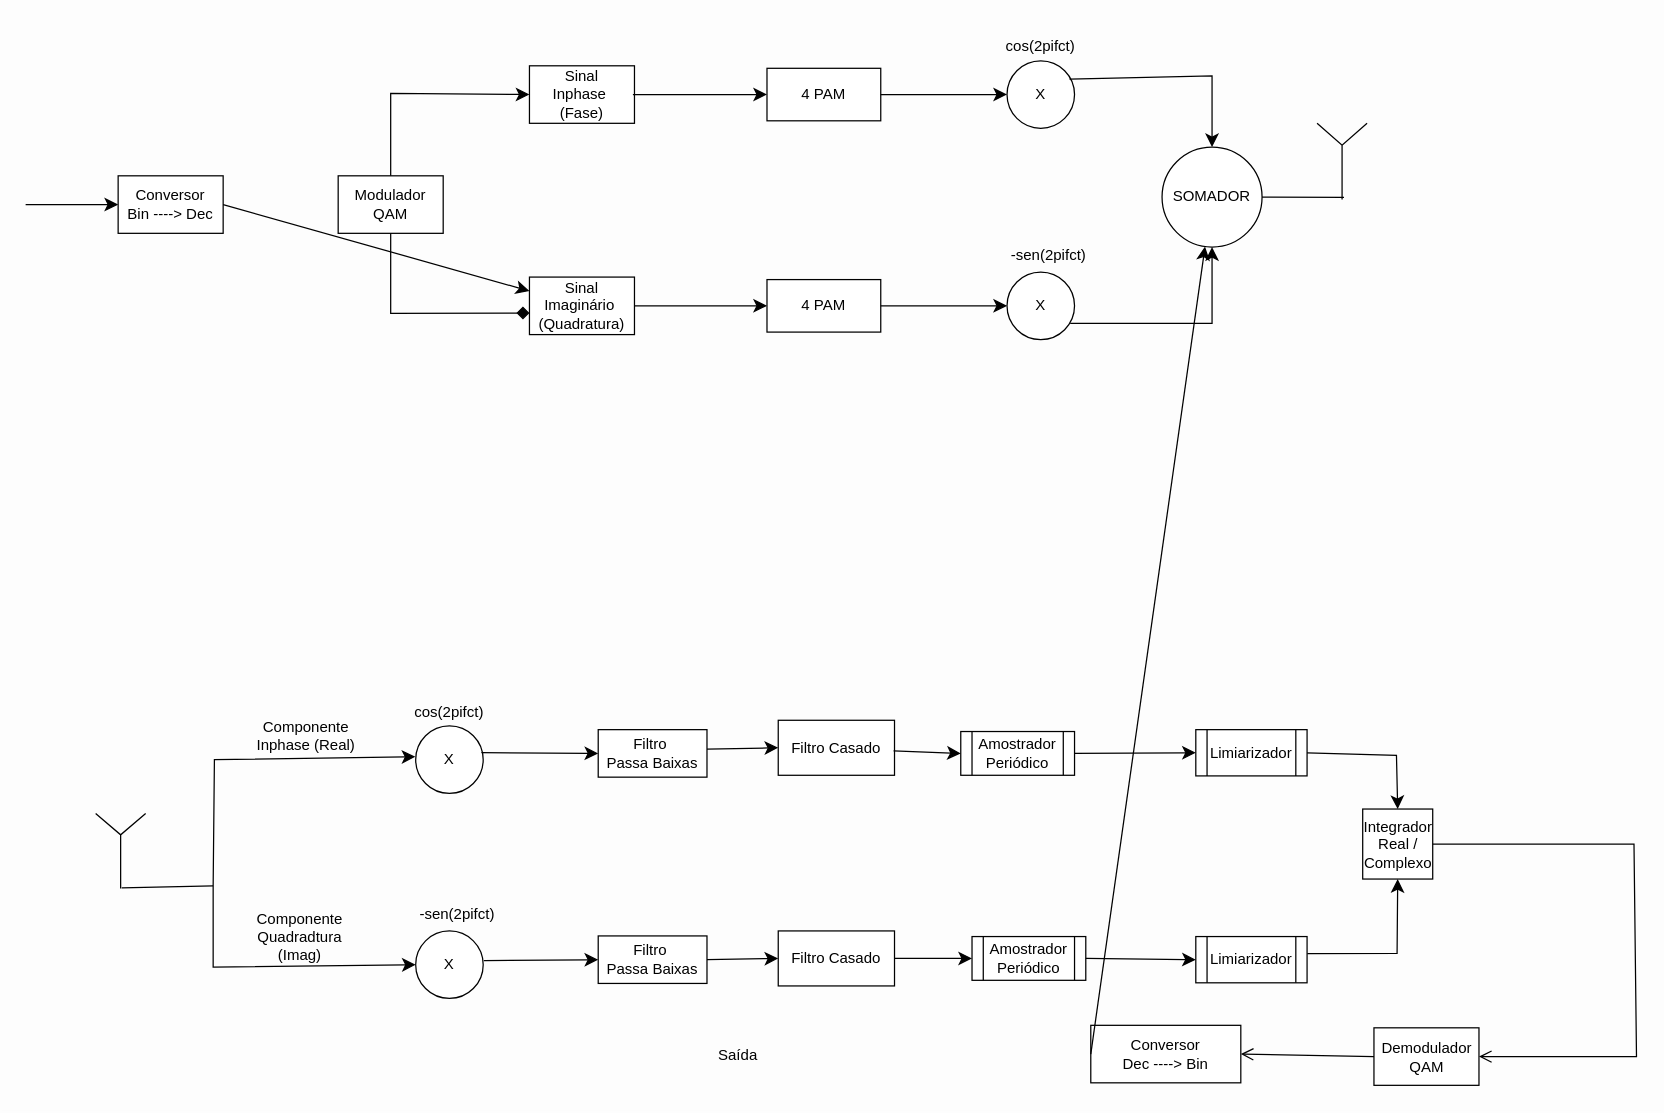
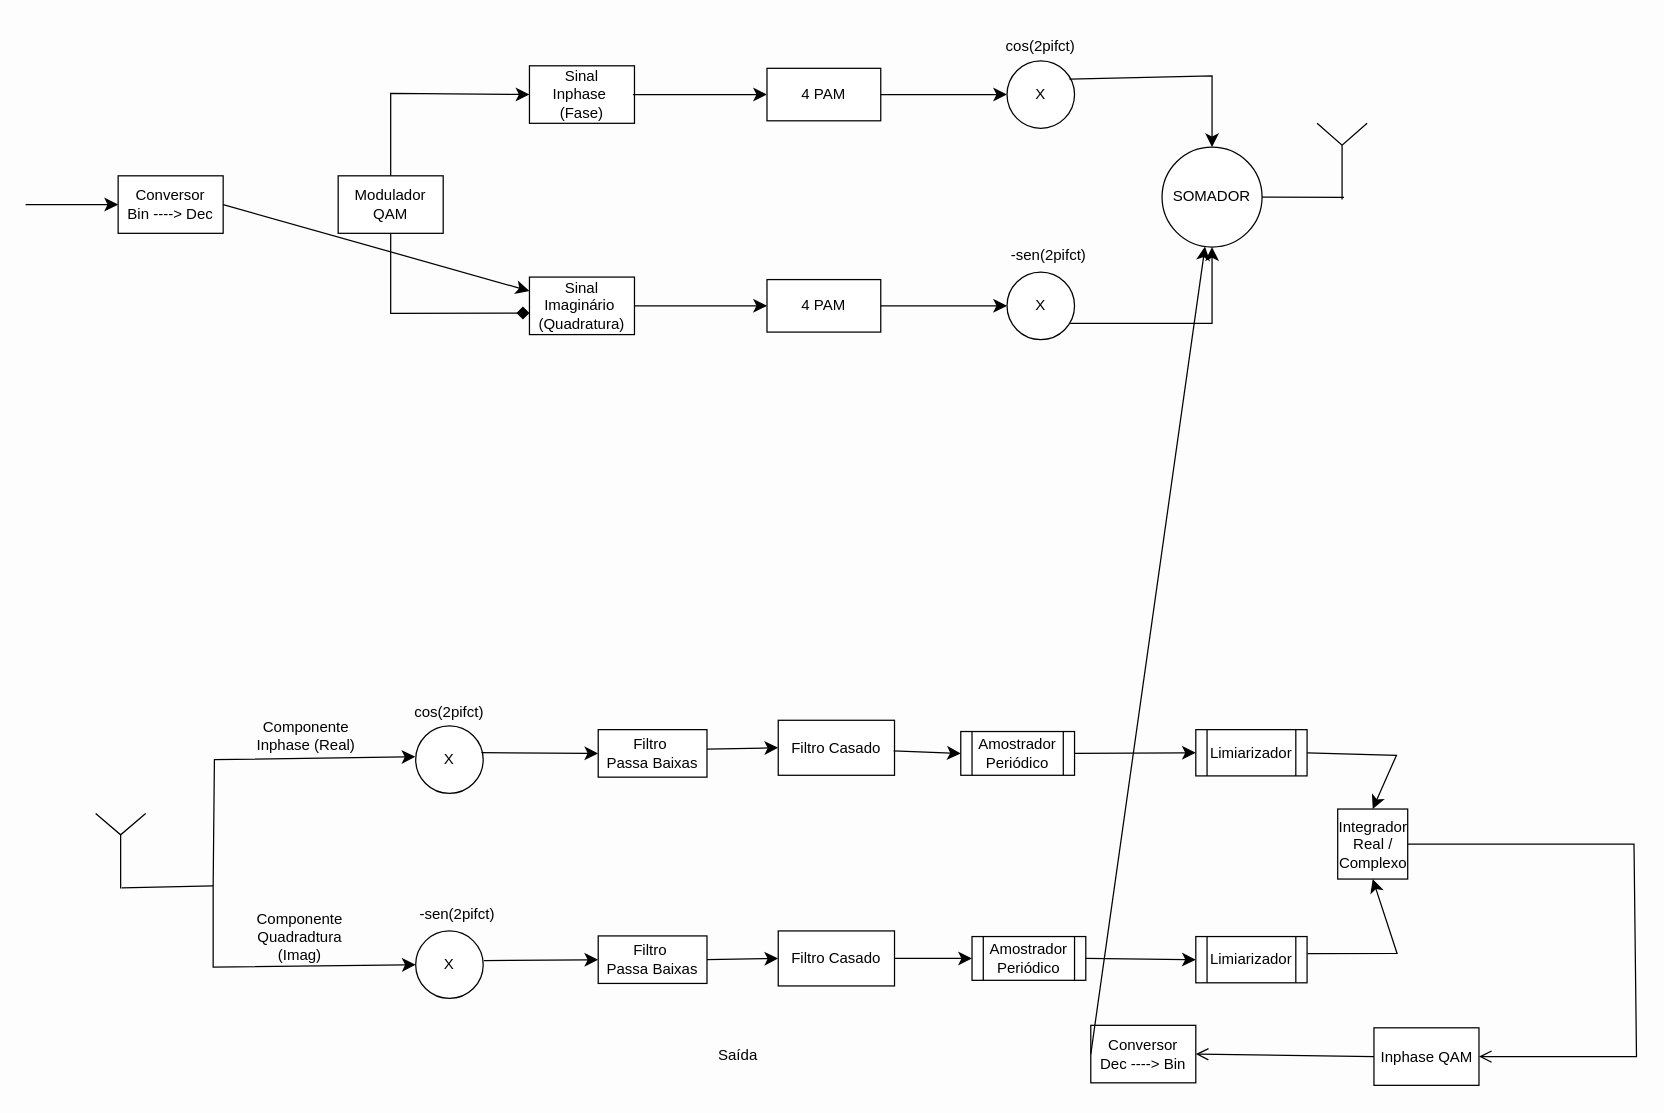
  <mxCell id="0" />
  <mxCell id="1" parent="0" />
  <mxCell id="2" value="Conversor&lt;br&gt;Bin ----&amp;gt; Dec" style="rounded=0;whiteSpace=wrap;html=1;" vertex="1" parent="1"><mxGeometry x="94" y="140" width="84" height="46" as="geometry" /></mxCell>
  <mxCell id="3" value="Modulador QAM" style="rounded=0;whiteSpace=wrap;html=1;" vertex="1" parent="1"><mxGeometry x="270" y="140" width="84" height="46" as="geometry" /></mxCell>
  <mxCell id="4" value="" style="endArrow=classic;html=1;rounded=0;fontSize=12;startSize=8;endSize=8;curved=1;entryX=0;entryY=0.5;entryDx=0;entryDy=0;" edge="1" parent="1" target="2"><mxGeometry width="50" height="50" relative="1" as="geometry"><mxPoint x="20" y="163" as="sourcePoint" /><mxPoint x="95" y="159" as="targetPoint" /></mxGeometry></mxCell>
  <mxCell id="5" value="" style="endArrow=classic;html=1;rounded=0;fontSize=12;startSize=8;endSize=8;curved=1;exitX=1;exitY=0.5;exitDx=0;exitDy=0;" edge="1" parent="1" source="2" target="8"><mxGeometry width="50" height="50" relative="1" as="geometry"><mxPoint x="176" y="167" as="sourcePoint" /><mxPoint x="226" y="117" as="targetPoint" /></mxGeometry></mxCell>
  <mxCell id="6" value="" style="endArrow=classic;html=1;rounded=0;fontSize=12;startSize=8;endSize=8;curved=0;exitX=0.5;exitY=0;exitDx=0;exitDy=0;entryX=0;entryY=0.5;entryDx=0;entryDy=0;" edge="1" parent="1" source="3" target="7"><mxGeometry width="50" height="50" relative="1" as="geometry"><mxPoint x="359" y="174" as="sourcePoint" /><mxPoint x="496" y="88" as="targetPoint" /><Array as="points"><mxPoint x="312" y="74" /></Array></mxGeometry></mxCell>
  <mxCell id="7" value="Sinal&lt;div&gt;Inphase&amp;nbsp;&lt;/div&gt;&lt;div&gt;(Fase)&lt;/div&gt;" style="rounded=0;whiteSpace=wrap;html=1;" vertex="1" parent="1"><mxGeometry x="423" y="52" width="84" height="46" as="geometry" /></mxCell>
  <mxCell id="8" value="Sinal&lt;div&gt;Imaginário&amp;nbsp;&lt;/div&gt;&lt;div&gt;(Quadratura)&lt;/div&gt;" style="rounded=0;whiteSpace=wrap;html=1;" vertex="1" parent="1"><mxGeometry x="423" y="221" width="84" height="46" as="geometry" /></mxCell>
  <mxCell id="9" value="" style="endArrow=diamond;html=1;rounded=0;fontSize=12;startSize=8;endSize=8;curved=0;exitX=0.5;exitY=1;exitDx=0;exitDy=0;entryX=0;entryY=0.624;entryDx=0;entryDy=0;entryPerimeter=0;" edge="1" parent="1" source="3" target="8"><mxGeometry width="50" height="50" relative="1" as="geometry"><mxPoint x="309" y="257" as="sourcePoint" /><mxPoint x="421" y="249" as="targetPoint" /><Array as="points"><mxPoint x="312" y="250" /></Array></mxGeometry></mxCell>
  <mxCell id="10" value="" style="endArrow=classic;html=1;rounded=0;fontSize=12;startSize=8;endSize=8;curved=1;exitX=0.985;exitY=0.5;exitDx=0;exitDy=0;entryX=0;entryY=0.5;entryDx=0;entryDy=0;exitPerimeter=0;" edge="1" parent="1" source="7" target="11"><mxGeometry width="50" height="50" relative="1" as="geometry"><mxPoint x="507" y="79" as="sourcePoint" /><mxPoint x="615" y="75" as="targetPoint" /></mxGeometry></mxCell>
  <mxCell id="11" value="4 PAM" style="rounded=0;whiteSpace=wrap;html=1;" vertex="1" parent="1"><mxGeometry x="613" y="54" width="91" height="42" as="geometry" /></mxCell>
  <mxCell id="12" value="" style="endArrow=classic;html=1;rounded=0;fontSize=12;startSize=8;endSize=8;curved=1;exitX=0.985;exitY=0.5;exitDx=0;exitDy=0;entryX=0;entryY=0.5;entryDx=0;entryDy=0;exitPerimeter=0;" edge="1" parent="1" target="13"><mxGeometry width="50" height="50" relative="1" as="geometry"><mxPoint x="507" y="244" as="sourcePoint" /><mxPoint x="616" y="244" as="targetPoint" /></mxGeometry></mxCell>
  <mxCell id="13" value="4 PAM" style="rounded=0;whiteSpace=wrap;html=1;" vertex="1" parent="1"><mxGeometry x="613" y="223" width="91" height="42" as="geometry" /></mxCell>
  <mxCell id="14" value="" style="endArrow=classic;html=1;rounded=0;fontSize=12;startSize=8;endSize=8;curved=1;exitX=1;exitY=0.5;exitDx=0;exitDy=0;" edge="1" parent="1" source="11"><mxGeometry width="50" height="50" relative="1" as="geometry"><mxPoint x="704" y="78" as="sourcePoint" /><mxPoint x="805" y="75" as="targetPoint" /></mxGeometry></mxCell>
  <mxCell id="15" value="" style="ellipse;whiteSpace=wrap;html=1;aspect=fixed;" vertex="1" parent="1"><mxGeometry x="805" y="48" width="54" height="54" as="geometry" /></mxCell>
  <mxCell id="16" value="X" style="text;html=1;align=center;verticalAlign=middle;whiteSpace=wrap;rounded=0;" vertex="1" parent="1"><mxGeometry x="802" y="60" width="60" height="30" as="geometry" /></mxCell>
  <mxCell id="17" value="" style="endArrow=classic;html=1;rounded=0;fontSize=12;startSize=8;endSize=8;curved=1;exitX=1;exitY=0.5;exitDx=0;exitDy=0;" edge="1" parent="1"><mxGeometry width="50" height="50" relative="1" as="geometry"><mxPoint x="704" y="244" as="sourcePoint" /><mxPoint x="805" y="244" as="targetPoint" /></mxGeometry></mxCell>
  <mxCell id="18" value="" style="ellipse;whiteSpace=wrap;html=1;aspect=fixed;" vertex="1" parent="1"><mxGeometry x="805" y="217" width="54" height="54" as="geometry" /></mxCell>
  <mxCell id="19" value="X" style="text;html=1;align=center;verticalAlign=middle;whiteSpace=wrap;rounded=0;" vertex="1" parent="1"><mxGeometry x="802" y="229" width="60" height="30" as="geometry" /></mxCell>
  <mxCell id="20" value="cos(2pifct)" style="text;html=1;align=center;verticalAlign=middle;whiteSpace=wrap;rounded=0;" vertex="1" parent="1"><mxGeometry x="802" y="20" width="60" height="34" as="geometry" /></mxCell>
  <mxCell id="21" value="-sen(2pifct)" style="text;html=1;align=center;verticalAlign=middle;whiteSpace=wrap;rounded=0;" vertex="1" parent="1"><mxGeometry x="805" y="187" width="67" height="34" as="geometry" /></mxCell>
  <mxCell id="22" value="" style="endArrow=classic;html=1;rounded=0;fontSize=12;startSize=8;endSize=8;curved=0;entryX=0.5;entryY=0;entryDx=0;entryDy=0;exitX=0.883;exitY=0.09;exitDx=0;exitDy=0;exitPerimeter=0;" edge="1" parent="1" source="16" target="24"><mxGeometry width="50" height="50" relative="1" as="geometry"><mxPoint x="858" y="74" as="sourcePoint" /><mxPoint x="963" y="71" as="targetPoint" /><Array as="points"><mxPoint x="969" y="60" /></Array></mxGeometry></mxCell>
  <mxCell id="23" value="" style="endArrow=classic;html=1;rounded=0;fontSize=12;startSize=8;endSize=8;curved=0;exitX=0.892;exitY=0.967;exitDx=0;exitDy=0;entryX=0.5;entryY=1;entryDx=0;entryDy=0;exitPerimeter=0;" edge="1" parent="1" source="19" target="24"><mxGeometry width="50" height="50" relative="1" as="geometry"><mxPoint x="859" y="248" as="sourcePoint" /><mxPoint x="966" y="244" as="targetPoint" /><Array as="points"><mxPoint x="969" y="258" /></Array></mxGeometry></mxCell>
  <mxCell id="24" value="SOMADOR" style="ellipse;whiteSpace=wrap;html=1;aspect=fixed;" vertex="1" parent="1"><mxGeometry x="929" y="117" width="80" height="80" as="geometry" /></mxCell>
  <mxCell id="25" value="" style="verticalLabelPosition=bottom;align=center;dashed=0;html=1;verticalAlign=top;shape=mxgraph.pid.fittings.funnel;" vertex="1" parent="1"><mxGeometry x="1053" y="98" width="40" height="61" as="geometry" /></mxCell>
  <mxCell id="26" value="" style="endArrow=none;html=1;rounded=0;fontSize=12;startSize=8;endSize=8;curved=1;exitX=1;exitY=0.5;exitDx=0;exitDy=0;entryX=0.539;entryY=0.972;entryDx=0;entryDy=0;entryPerimeter=0;" edge="1" parent="1" source="24" target="25"><mxGeometry width="50" height="50" relative="1" as="geometry"><mxPoint x="1102" y="198" as="sourcePoint" /><mxPoint x="1067" y="157" as="targetPoint" /></mxGeometry></mxCell>
  <mxCell id="27" value="" style="endArrow=classic;html=1;rounded=0;fontSize=12;startSize=8;endSize=8;curved=0;entryX=0;entryY=0.5;entryDx=0;entryDy=0;" edge="1" parent="1" target="29"><mxGeometry width="50" height="50" relative="1" as="geometry"><mxPoint x="170" y="708" as="sourcePoint" /><mxPoint x="283" y="743" as="targetPoint" /><Array as="points"><mxPoint x="170" y="773" /></Array></mxGeometry></mxCell>
  <mxCell id="28" value="X" style="ellipse;whiteSpace=wrap;html=1;aspect=fixed;" vertex="1" parent="1"><mxGeometry x="332" y="580" width="54" height="54" as="geometry" /></mxCell>
  <mxCell id="29" value="X" style="ellipse;whiteSpace=wrap;html=1;aspect=fixed;" vertex="1" parent="1"><mxGeometry x="332" y="744" width="54" height="54" as="geometry" /></mxCell>
  <mxCell id="30" value="cos(2pifct)" style="text;html=1;align=center;verticalAlign=middle;whiteSpace=wrap;rounded=0;" vertex="1" parent="1"><mxGeometry x="329" y="552" width="60" height="34" as="geometry" /></mxCell>
  <mxCell id="31" value="-sen(2pifct)" style="text;html=1;align=center;verticalAlign=middle;whiteSpace=wrap;rounded=0;" vertex="1" parent="1"><mxGeometry x="332" y="714" width="67" height="34" as="geometry" /></mxCell>
  <mxCell id="32" value="" style="verticalLabelPosition=bottom;align=center;dashed=0;html=1;verticalAlign=top;shape=mxgraph.pid.fittings.funnel;" vertex="1" parent="1"><mxGeometry x="76" y="650" width="40" height="60" as="geometry" /></mxCell>
  <mxCell id="33" value="" style="endArrow=classic;html=1;rounded=0;fontSize=12;startSize=8;endSize=8;curved=0;entryX=-0.004;entryY=0.457;entryDx=0;entryDy=0;entryPerimeter=0;" edge="1" parent="1" target="28"><mxGeometry width="50" height="50" relative="1" as="geometry"><mxPoint x="170" y="708" as="sourcePoint" /><mxPoint x="252" y="580" as="targetPoint" /><Array as="points"><mxPoint x="171" y="607" /></Array></mxGeometry></mxCell>
  <mxCell id="34" value="" style="endArrow=classic;html=1;rounded=0;fontSize=12;startSize=8;endSize=8;curved=1;exitX=0.973;exitY=0.397;exitDx=0;exitDy=0;exitPerimeter=0;entryX=0;entryY=0.5;entryDx=0;entryDy=0;" edge="1" parent="1" source="28" target="35"><mxGeometry width="50" height="50" relative="1" as="geometry"><mxPoint x="410" y="612" as="sourcePoint" /><mxPoint x="474" y="598" as="targetPoint" /></mxGeometry></mxCell>
  <mxCell id="35" value="Filtro&amp;nbsp;&lt;div&gt;Passa Baixas&lt;/div&gt;" style="rounded=0;whiteSpace=wrap;html=1;" vertex="1" parent="1"><mxGeometry x="478" y="583" width="87" height="38" as="geometry" /></mxCell>
  <mxCell id="36" value="" style="endArrow=classic;html=1;rounded=0;fontSize=12;startSize=8;endSize=8;curved=1;exitX=1.009;exitY=0.441;exitDx=0;exitDy=0;exitPerimeter=0;entryX=0;entryY=0.5;entryDx=0;entryDy=0;" edge="1" parent="1" target="37" source="29"><mxGeometry width="50" height="50" relative="1" as="geometry"><mxPoint x="385" y="770" as="sourcePoint" /><mxPoint x="474" y="767" as="targetPoint" /></mxGeometry></mxCell>
  <mxCell id="37" value="Filtro&amp;nbsp;&lt;div&gt;Passa Baixas&lt;/div&gt;" style="rounded=0;whiteSpace=wrap;html=1;" vertex="1" parent="1"><mxGeometry x="478" y="748" width="87" height="38" as="geometry" /></mxCell>
  <mxCell id="38" value="" style="endArrow=none;html=1;rounded=0;fontSize=12;startSize=8;endSize=8;curved=1;exitX=0.521;exitY=0.993;exitDx=0;exitDy=0;exitPerimeter=0;" edge="1" parent="1" source="32"><mxGeometry width="50" height="50" relative="1" as="geometry"><mxPoint x="100" y="710" as="sourcePoint" /><mxPoint x="170" y="708" as="targetPoint" /></mxGeometry></mxCell>
  <mxCell id="39" value="Amostrador&lt;div&gt;Periódico&lt;/div&gt;" style="shape=process;whiteSpace=wrap;html=1;backgroundOutline=1;" vertex="1" parent="1"><mxGeometry x="768" y="584.5" width="91" height="35" as="geometry" /></mxCell>
  <mxCell id="40" value="Amostrador&lt;div&gt;Periódico&lt;/div&gt;" style="shape=process;whiteSpace=wrap;html=1;backgroundOutline=1;" vertex="1" parent="1"><mxGeometry x="777" y="748.5" width="91" height="35" as="geometry" /></mxCell>
  <mxCell id="41" value="" style="endArrow=classic;html=1;rounded=0;fontSize=12;startSize=8;endSize=8;curved=1;exitX=1;exitY=0.5;exitDx=0;exitDy=0;entryX=0;entryY=0.5;entryDx=0;entryDy=0;" edge="1" parent="1" source="37" target="57"><mxGeometry width="50" height="50" relative="1" as="geometry"><mxPoint x="575" y="744" as="sourcePoint" /><mxPoint x="602" y="656" as="targetPoint" /></mxGeometry></mxCell>
  <mxCell id="42" value="Limiarizador" style="shape=process;whiteSpace=wrap;html=1;backgroundOutline=1;" vertex="1" parent="1"><mxGeometry x="956" y="583" width="89" height="37" as="geometry" /></mxCell>
  <mxCell id="43" value="Limiarizador" style="shape=process;whiteSpace=wrap;html=1;backgroundOutline=1;" vertex="1" parent="1"><mxGeometry x="956" y="748.5" width="89" height="37" as="geometry" /></mxCell>
  <mxCell id="44" value="" style="endArrow=classic;html=1;rounded=0;fontSize=12;startSize=8;endSize=8;curved=1;exitX=1;exitY=0.5;exitDx=0;exitDy=0;entryX=0;entryY=0.5;entryDx=0;entryDy=0;" edge="1" parent="1" source="39" target="42"><mxGeometry width="50" height="50" relative="1" as="geometry"><mxPoint x="732" y="610" as="sourcePoint" /><mxPoint x="782" y="560" as="targetPoint" /></mxGeometry></mxCell>
  <mxCell id="45" value="" style="endArrow=classic;html=1;rounded=0;fontSize=12;startSize=8;endSize=8;curved=1;exitX=1;exitY=0.5;exitDx=0;exitDy=0;entryX=0;entryY=0.5;entryDx=0;entryDy=0;" edge="1" parent="1" source="40" target="43"><mxGeometry width="50" height="50" relative="1" as="geometry"><mxPoint x="735" y="759" as="sourcePoint" /><mxPoint x="785" y="709" as="targetPoint" /></mxGeometry></mxCell>
- <mxCell id="46" value="Integrador&lt;div&gt;Real / Complexo&lt;/div&gt;" style="whiteSpace=wrap;html=1;aspect=fixed;" vertex="1" parent="1"><mxGeometry x="1089.5" y="646.5" width="56" height="56" as="geometry" /></mxCell>
+ <mxCell id="46" value="Integrador&lt;div&gt;Real / Complexo&lt;/div&gt;" style="whiteSpace=wrap;html=1;aspect=fixed;" vertex="1" parent="1"><mxGeometry x="1069.5" y="646.5" width="56" height="56" as="geometry" /></mxCell>
  <mxCell id="47" value="Componente&lt;div&gt;Inphase (Real)&lt;/div&gt;" style="text;html=1;align=center;verticalAlign=middle;whiteSpace=wrap;rounded=0;" vertex="1" parent="1"><mxGeometry x="204" y="580" width="81" height="15" as="geometry" /></mxCell>
  <mxCell id="48" value="Componente&lt;div&gt;Quadradtura (Imag)&lt;/div&gt;" style="text;html=1;align=center;verticalAlign=middle;whiteSpace=wrap;rounded=0;" vertex="1" parent="1"><mxGeometry x="198" y="718" width="83" height="61" as="geometry" /></mxCell>
  <mxCell id="49" value="" style="endArrow=classic;html=1;rounded=0;fontSize=12;startSize=8;endSize=8;curved=0;exitX=1;exitY=0.5;exitDx=0;exitDy=0;entryX=0.5;entryY=0;entryDx=0;entryDy=0;" edge="1" parent="1" source="42" target="46"><mxGeometry width="50" height="50" relative="1" as="geometry"><mxPoint x="1025.5" y="622.5" as="sourcePoint" /><mxPoint x="1075.5" y="572.5" as="targetPoint" /><Array as="points"><mxPoint x="1116.5" y="603.5" /></Array></mxGeometry></mxCell>
  <mxCell id="50" value="" style="endArrow=classic;html=1;rounded=0;fontSize=12;startSize=8;endSize=8;curved=0;exitX=1.002;exitY=0.37;exitDx=0;exitDy=0;entryX=0.5;entryY=1;entryDx=0;entryDy=0;exitPerimeter=0;" edge="1" parent="1" source="43" target="46"><mxGeometry width="50" height="50" relative="1" as="geometry"><mxPoint x="1023.5" y="800.5" as="sourcePoint" /><mxPoint x="1073.5" y="750.5" as="targetPoint" /><Array as="points"><mxPoint x="1117" y="762" /></Array></mxGeometry></mxCell>
- <mxCell id="51" value="Demodulador QAM" style="rounded=0;whiteSpace=wrap;html=1;" vertex="1" parent="1"><mxGeometry x="1098.5" y="821.5" width="84" height="46" as="geometry" /></mxCell>
+ <mxCell id="51" value="Inphase QAM" style="rounded=0;whiteSpace=wrap;html=1;" vertex="1" parent="1"><mxGeometry x="1098.5" y="821.5" width="84" height="46" as="geometry" /></mxCell>
  <mxCell id="52" value="" style="endArrow=open;html=1;rounded=0;fontSize=12;startSize=8;endSize=8;curved=0;exitX=1;exitY=0.5;exitDx=0;exitDy=0;entryX=1;entryY=0.5;entryDx=0;entryDy=0;" edge="1" parent="1" source="46" target="51"><mxGeometry width="50" height="50" relative="1" as="geometry"><mxPoint x="1181.5" y="706.5" as="sourcePoint" /><mxPoint x="1231.5" y="656.5" as="targetPoint" /><Array as="points"><mxPoint x="1306.5" y="674.5" /><mxPoint x="1308.5" y="844.5" /></Array></mxGeometry></mxCell>
  <mxCell id="53" value="" style="endArrow=open;html=1;rounded=0;fontSize=12;startSize=8;endSize=8;curved=1;exitX=0;exitY=0.5;exitDx=0;exitDy=0;entryX=1;entryY=0.5;entryDx=0;entryDy=0;" edge="1" parent="1" source="51" target="54"><mxGeometry width="50" height="50" relative="1" as="geometry"><mxPoint x="1017.5" y="874.5" as="sourcePoint" /><mxPoint x="960.5" y="844.5" as="targetPoint" /></mxGeometry></mxCell>
- <mxCell id="54" value="Conversor&lt;br&gt;Dec ----&amp;gt; Bin" style="rounded=0;whiteSpace=wrap;html=1;" vertex="1" parent="1"><mxGeometry x="872" y="819.5" width="120" height="46" as="geometry" /></mxCell>
+ <mxCell id="54" value="Conversor&lt;br&gt;Dec ----&amp;gt; Bin" style="rounded=0;whiteSpace=wrap;html=1;" vertex="1" parent="1"><mxGeometry x="872" y="819.5" width="84" height="46" as="geometry" /></mxCell>
  <mxCell id="55" value="" style="endArrow=classic;html=1;rounded=0;fontSize=12;startSize=8;endSize=8;curved=1;exitX=0;exitY=0.5;exitDx=0;exitDy=0;" edge="1" parent="1" source="54" target="24"><mxGeometry width="50" height="50" relative="1" as="geometry"><mxPoint x="685" y="862" as="sourcePoint" /><mxPoint x="650" y="853" as="targetPoint" /></mxGeometry></mxCell>
  <mxCell id="56" value="Saída" style="text;html=1;align=center;verticalAlign=middle;whiteSpace=wrap;rounded=0;" vertex="1" parent="1"><mxGeometry x="574" y="834" width="32" height="20" as="geometry" /></mxCell>
  <mxCell id="57" value="Filtro Casado" style="rounded=0;whiteSpace=wrap;html=1;" vertex="1" parent="1"><mxGeometry x="622" y="744" width="93" height="44" as="geometry" /></mxCell>
  <mxCell id="58" value="" style="endArrow=classic;html=1;rounded=0;fontSize=12;startSize=8;endSize=8;curved=1;exitX=1;exitY=0.5;exitDx=0;exitDy=0;entryX=0;entryY=0.5;entryDx=0;entryDy=0;" edge="1" parent="1" source="57" target="40"><mxGeometry width="50" height="50" relative="1" as="geometry"><mxPoint x="789" y="716" as="sourcePoint" /><mxPoint x="839" y="666" as="targetPoint" /></mxGeometry></mxCell>
  <mxCell id="59" value="" style="endArrow=classic;html=1;rounded=0;fontSize=12;startSize=8;endSize=8;curved=1;exitX=1;exitY=0.5;exitDx=0;exitDy=0;entryX=0;entryY=0.5;entryDx=0;entryDy=0;" edge="1" parent="1" target="60"><mxGeometry width="50" height="50" relative="1" as="geometry"><mxPoint x="565" y="598.5" as="sourcePoint" /><mxPoint x="602" y="487.5" as="targetPoint" /></mxGeometry></mxCell>
  <mxCell id="60" value="Filtro Casado" style="rounded=0;whiteSpace=wrap;html=1;" vertex="1" parent="1"><mxGeometry x="622" y="575.5" width="93" height="44" as="geometry" /></mxCell>
  <mxCell id="61" value="" style="endArrow=classic;html=1;rounded=0;fontSize=12;startSize=8;endSize=8;curved=1;exitX=0.992;exitY=0.557;exitDx=0;exitDy=0;entryX=0;entryY=0.5;entryDx=0;entryDy=0;exitPerimeter=0;" edge="1" parent="1" source="60" target="39"><mxGeometry width="50" height="50" relative="1" as="geometry"><mxPoint x="789" y="547.5" as="sourcePoint" /><mxPoint x="777" y="597.5" as="targetPoint" /></mxGeometry></mxCell>
